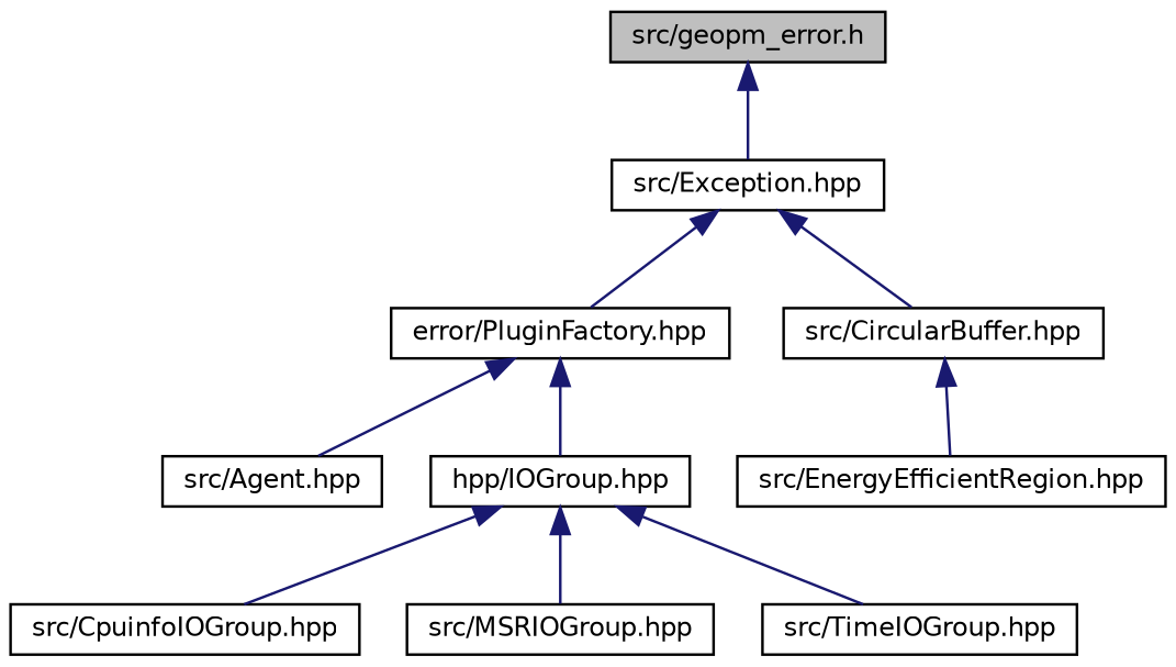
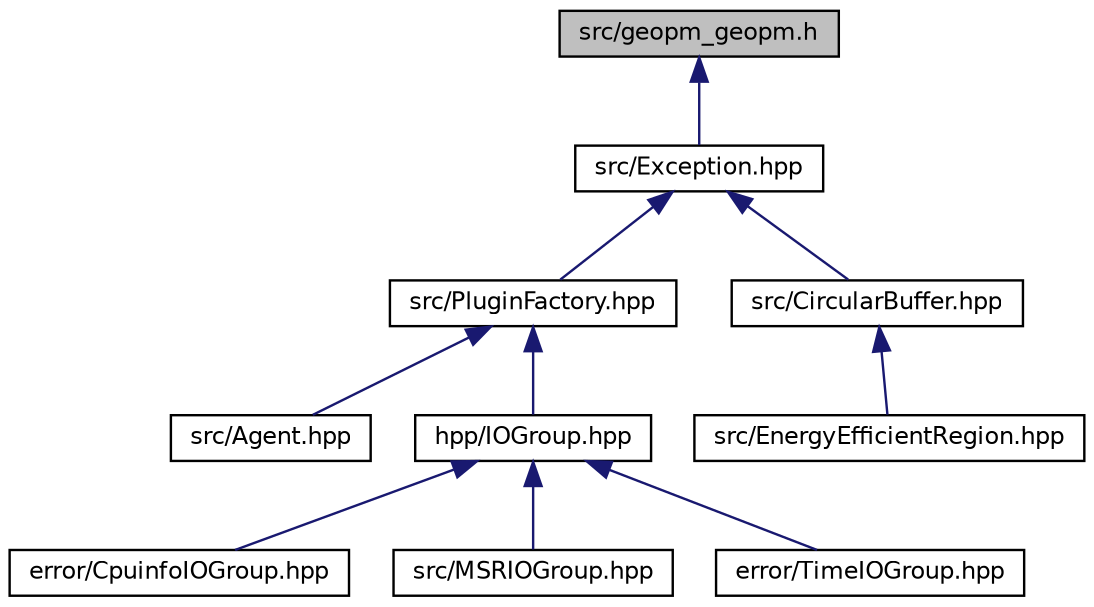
  digraph {
    node [color=black fillcolor=white fontname=Helvetica fontsize=10 shape=record style=filled]
    edge [color=midnightblue dir=back fontname=Helvetica fontsize=10 labelfontname=Helvetica labelfontsize=10 style=solid]
-   n1 [fillcolor=grey75 fontcolor=black height=0.2 label="src/geopm_error.h" width=0.4]
+   n1 [fillcolor=grey75 fontcolor=black height=0.2 label="src/geopm_geopm.h" width=0.4]
    n2 [height=0.2 label="src/Exception.hpp" width=0.4]
-   n3 [height=0.2 label="error/PluginFactory.hpp" width=0.4]
+   n3 [height=0.2 label="src/PluginFactory.hpp" width=0.4]
    n4 [height=0.2 label="src/CircularBuffer.hpp" width=0.4]
    n5 [height=0.2 label="src/Agent.hpp" width=0.4]
    n6 [height=0.2 label="hpp/IOGroup.hpp" width=0.4]
    n7 [height=0.2 label="src/EnergyEfficientRegion.hpp" width=0.4]
-   n8 [height=0.2 label="src/CpuinfoIOGroup.hpp" width=0.4]
+   n8 [height=0.2 label="error/CpuinfoIOGroup.hpp" width=0.4]
    n9 [height=0.2 label="src/MSRIOGroup.hpp" width=0.4]
-   n10 [height=0.2 label="src/TimeIOGroup.hpp" width=0.4]
+   n10 [height=0.2 label="error/TimeIOGroup.hpp" width=0.4]
    n1 -> n2
    n2 -> n3
    n2 -> n4
    n3 -> n5
    n3 -> n6
    n4 -> n7
    n6 -> n8
    n6 -> n9
    n6 -> n10
  }
